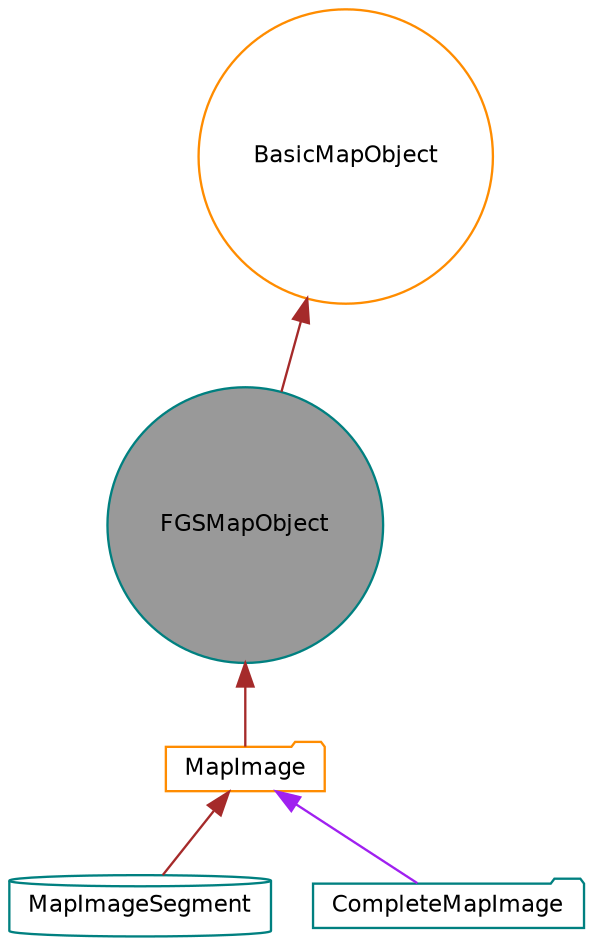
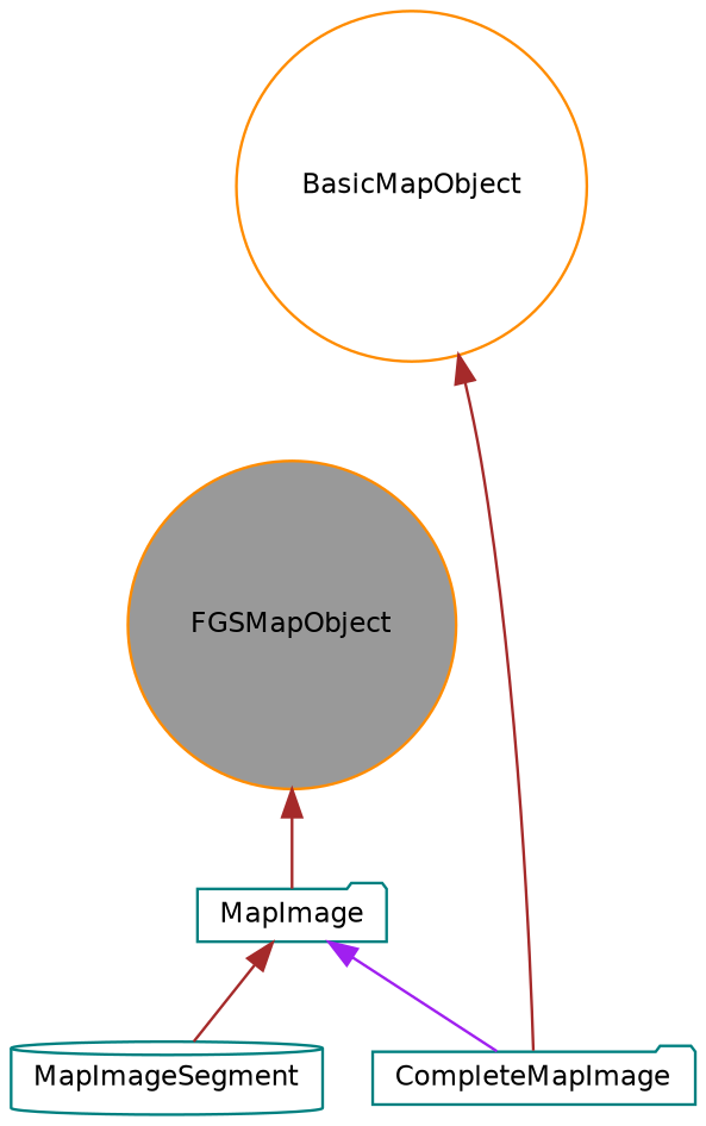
  digraph {
    node [color=teal fillcolor=white fontname=Helvetica fontsize=10 shape=circle style=filled]
    edge [color=brown dir=back fontname=Helvetica fontsize=10 labelfontname=Helvetica labelfontsize=10 style=solid]
-   n1 [fillcolor=grey60 fontcolor=black height=0.2 label=FGSMapObject width=0.4]
-   n2 [color=darkorange height=0.2 label=MapImage shape=folder width=0.4]
+   n1 [color=darkorange fillcolor=grey60 fontcolor=black height=0.2 label=FGSMapObject width=0.4]
+   n2 [height=0.2 label=MapImage shape=folder width=0.4]
    n3 [height=0.2 label=CompleteMapImage shape=folder width=0.4]
    n4 [height=0.2 label=MapImageSegment shape=cylinder width=0.4]
    n5 [color=darkorange height=0.2 label=BasicMapObject width=0.4]
    n1 -> n2
    n2 -> n3 [color=purple]
    n2 -> n4
-   n5 -> n1
+   n5 -> n3
  }
